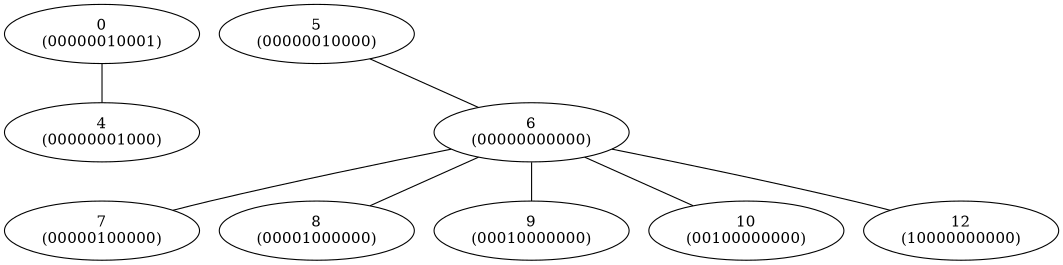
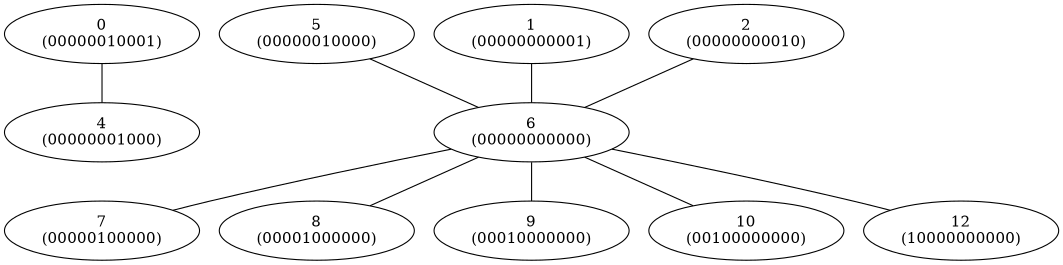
  graph {
    "0\n(00000010001)"
    "4\n(00000001000)"
    "5\n(00000010000)"
    "6\n(00000000000)"
    "7\n(00000100000)"
    "8\n(00001000000)"
    "9\n(00010000000)"
    "10\n(00100000000)"
    "12\n(10000000000)"
+   "1\n(00000000001)"
+   "2\n(00000000010)"
    "0\n(00000010001)" -- "4\n(00000001000)"
    "5\n(00000010000)" -- "6\n(00000000000)"
    "6\n(00000000000)" -- "7\n(00000100000)"
    "6\n(00000000000)" -- "8\n(00001000000)"
    "6\n(00000000000)" -- "9\n(00010000000)"
    "6\n(00000000000)" -- "10\n(00100000000)"
    "6\n(00000000000)" -- "12\n(10000000000)"
+   "1\n(00000000001)" -- "6\n(00000000000)"
+   "2\n(00000000010)" -- "6\n(00000000000)"
  }
